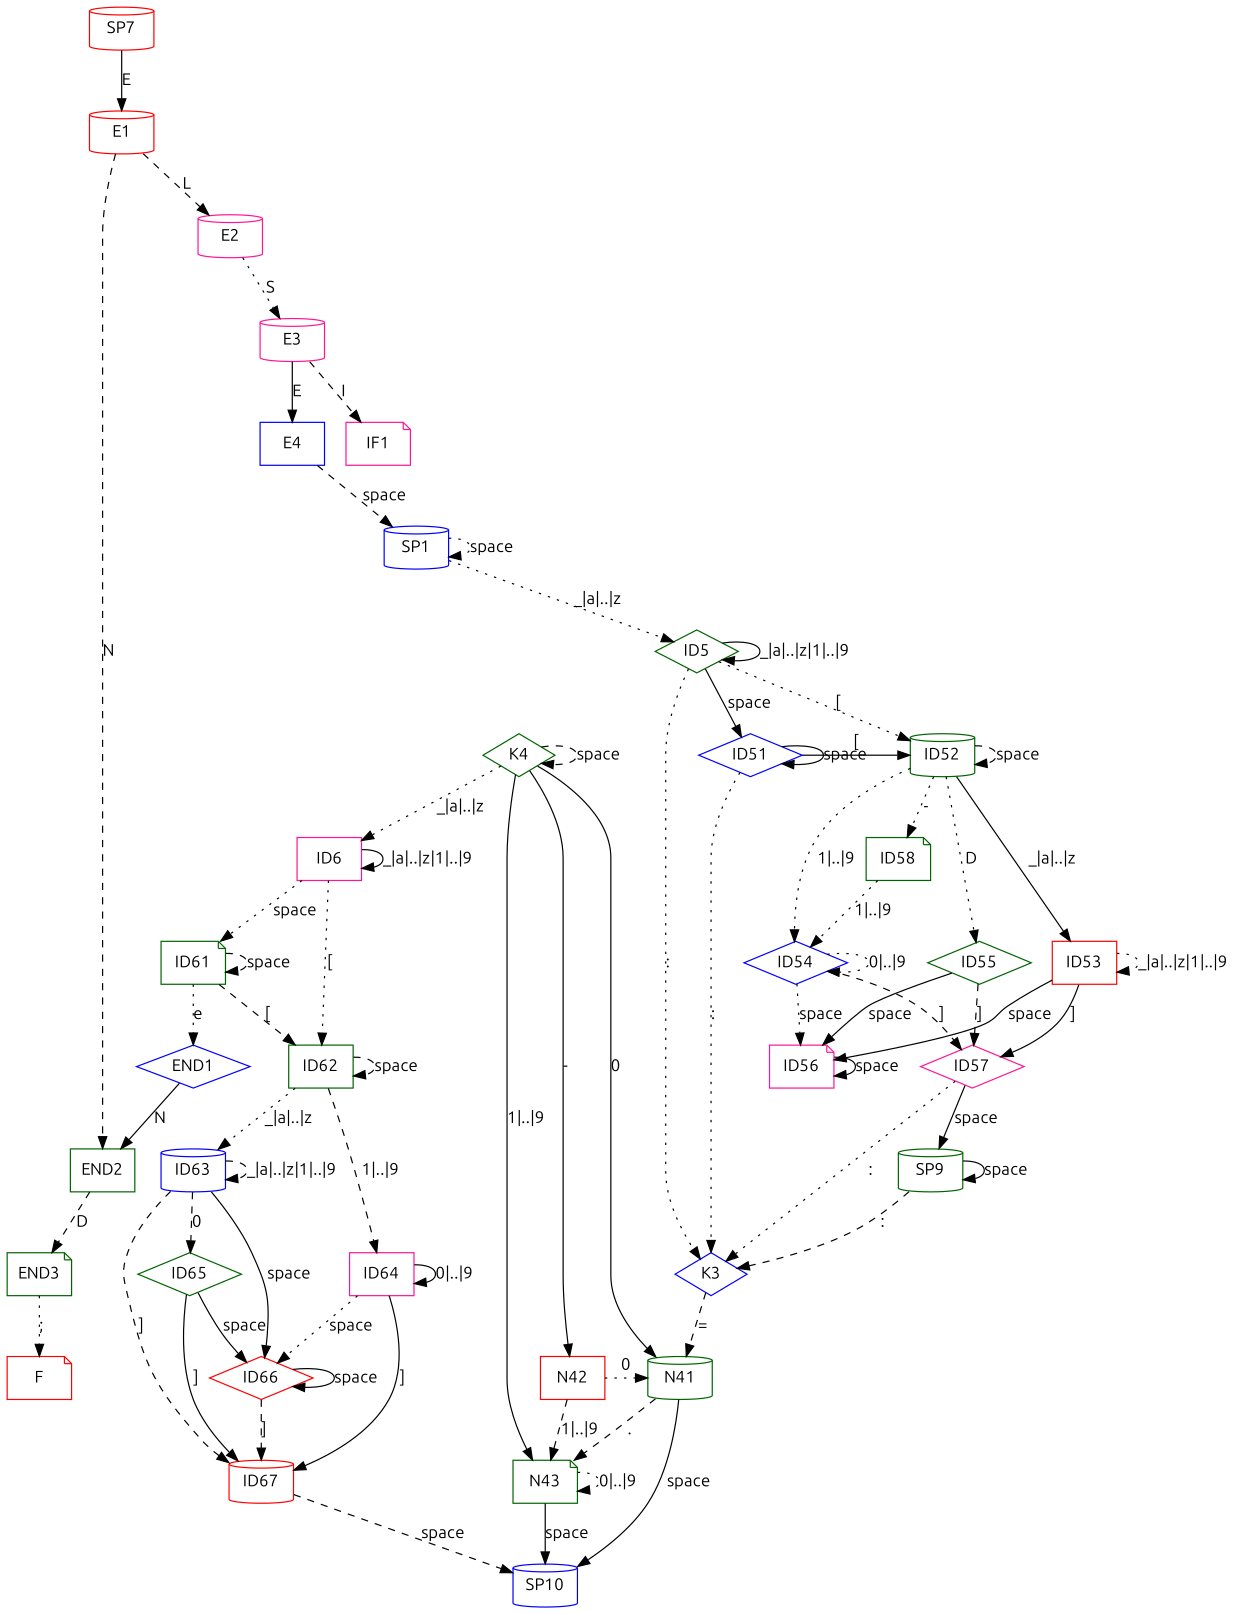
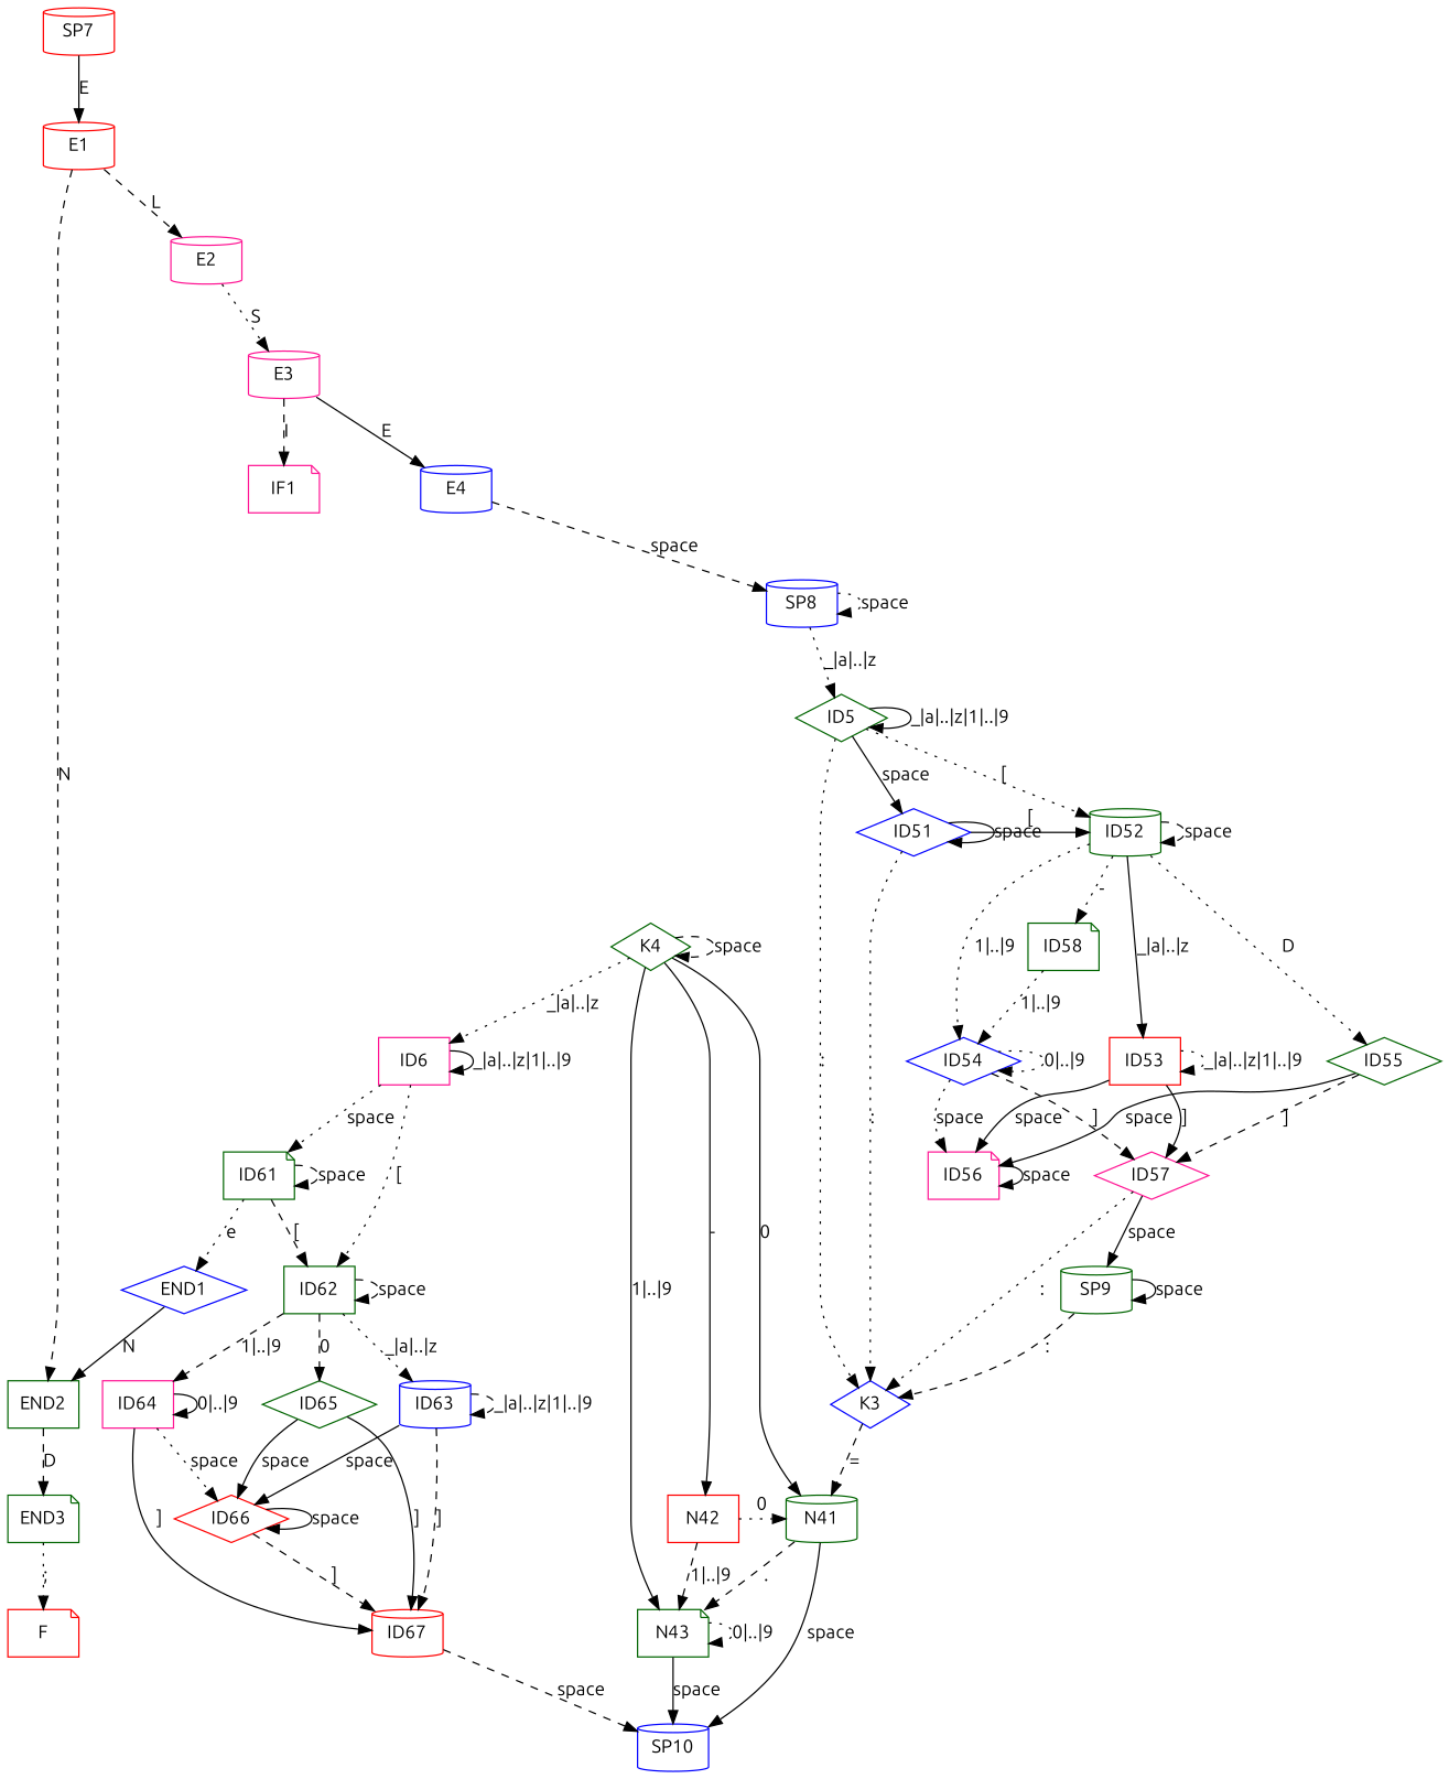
  digraph {
    fontname=Ubuntu
    rankdir=TB
    node [color=darkgreen fontname=Ubuntu shape=cylinder]
    edge [fontname=Ubuntu style=solid]
    ID52
    ID51 [color=blue shape=diamond]
    N41
    N42 [color=red shape=box]
    ID55 [shape=diamond]
    ID53 [color=red shape=box]
    ID54 [color=blue shape=diamond]
    ID58 [shape=note]
    K3 [color=blue shape=diamond]
    N43 [shape=note]
    SP10 [color=blue]
    IF1 [color=deeppink shape=note]
    SP7 [color=red]
    E1 [color=red]
    END2 [shape=box]
    E2 [color=deeppink]
-   SP8 [color=blue label=SP1]
+   SP8 [color=blue]
    ID5 [shape=diamond]
    END3 [shape=note]
    E3 [color=deeppink]
    F [color=red shape=note]
-   E4 [color=blue shape=box]
+   E4 [color=blue]
    SP9
    ID56 [color=deeppink shape=note]
    ID57 [color=deeppink shape=diamond]
    K4 [shape=diamond]
    ID6 [color=deeppink shape=box]
    ID62 [shape=box]
    ID61 [shape=note]
    ID65 [shape=diamond]
    ID63 [color=blue]
    ID64 [color=deeppink shape=box]
    END1 [color=blue shape=diamond]
    ID66 [color=red shape=diamond]
    ID67 [color=red]
    subgraph sub_1 {
      rank=same
      ID52
      ID51
    }
    subgraph sub_2 {
      rank=same
      N41
      N42
    }
    ID52 -> ID52 [label=space style=dashed]
    ID52 -> ID55 [label=D style=dotted]
    ID52 -> ID53 [label="_|a|..|z"]
    ID52 -> ID54 [label="1|..|9" style=dotted]
    ID52 -> ID58 [label="-" style=dotted]
    ID51 -> ID52 [label="["]
    ID51 -> ID51 [label=space]
    ID51 -> K3 [label=":" style=dotted]
    N41 -> N43 [label="." style=dashed]
    N41 -> SP10 [label=space]
    N42 -> N41 [label=0 style=dotted]
    N42 -> N43 [label="1|..|9" style=dashed]
    ID55 -> ID56 [label=space]
    ID55 -> ID57 [label="]" style=dashed]
    ID53 -> ID53 [label="_|a|..|z|1|..|9" style=dotted]
    ID53 -> ID56 [label=space]
    ID53 -> ID57 [label="]"]
    ID54 -> ID54 [label="0|..|9" style=dotted]
    ID54 -> ID56 [label=space style=dotted]
    ID54 -> ID57 [label="]" style=dashed]
    ID58 -> ID54 [label="1|..|9" style=dotted]
    K3 -> N41 [label="=" style=dashed]
    N43 -> N43 [label="0|..|9" style=dotted]
    N43 -> SP10 [label=space]
    SP7 -> E1 [label=E]
    E1 -> END2 [label=N style=dashed]
    E1 -> E2 [label=L style=dashed]
    END2 -> END3 [label=D style=dashed]
    E2 -> E3 [label=S style=dotted]
    SP8 -> SP8 [label=space style=dotted]
    SP8 -> ID5 [label="_|a|..|z" style=dotted]
    ID5 -> ID52 [label="[" style=dotted]
    ID5 -> ID51 [label=space]
    ID5 -> K3 [label=":" style=dotted]
    ID5 -> ID5 [label="_|a|..|z|1|..|9"]
    END3 -> F [label=";" style=dotted]
    E3 -> IF1 [label=I style=dashed]
    E3 -> E4 [label=E]
    E4 -> SP8 [label=space style=dashed]
    SP9 -> K3 [label=":" style=dashed]
    SP9 -> SP9 [label=space]
    ID56 -> ID56 [label=space]
    ID57 -> K3 [label=":" style=dotted]
    ID57 -> SP9 [label=space]
    K4 -> N41 [label=0]
    K4 -> N42 [label="-"]
    K4 -> N43 [label="1|..|9"]
    K4 -> K4 [label=space style=dashed]
    K4 -> ID6 [label="_|a|..|z" style=dotted]
    ID6 -> ID6 [label="_|a|..|z|1|..|9"]
    ID6 -> ID62 [label="[" style=dotted]
    ID6 -> ID61 [label=space style=dotted]
    ID62 -> ID62 [label=space style=dashed]
-   ID63 -> ID65 [label=0 style=dashed]
+   ID62 -> ID65 [label=0 style=dashed]
    ID62 -> ID63 [label="_|a|..|z" style=dotted]
    ID62 -> ID64 [label="1|..|9" style=dashed]
    ID61 -> ID62 [label="[" style=dashed]
    ID61 -> ID61 [label=space style=dashed]
    ID61 -> END1 [label=e style=dotted]
    ID65 -> ID66 [label=space]
    ID65 -> ID67 [label="]"]
    ID63 -> ID63 [label="_|a|..|z|1|..|9" style=dashed]
    ID63 -> ID66 [label=space]
    ID63 -> ID67 [label="]" style=dashed]
    ID64 -> ID64 [label="0|..|9"]
    ID64 -> ID66 [label=space style=dotted]
    ID64 -> ID67 [label="]"]
    END1 -> END2 [label=N]
    ID66 -> ID66 [label=space]
    ID66 -> ID67 [label="]" style=dashed]
    ID67 -> SP10 [label=space style=dashed]
  }
